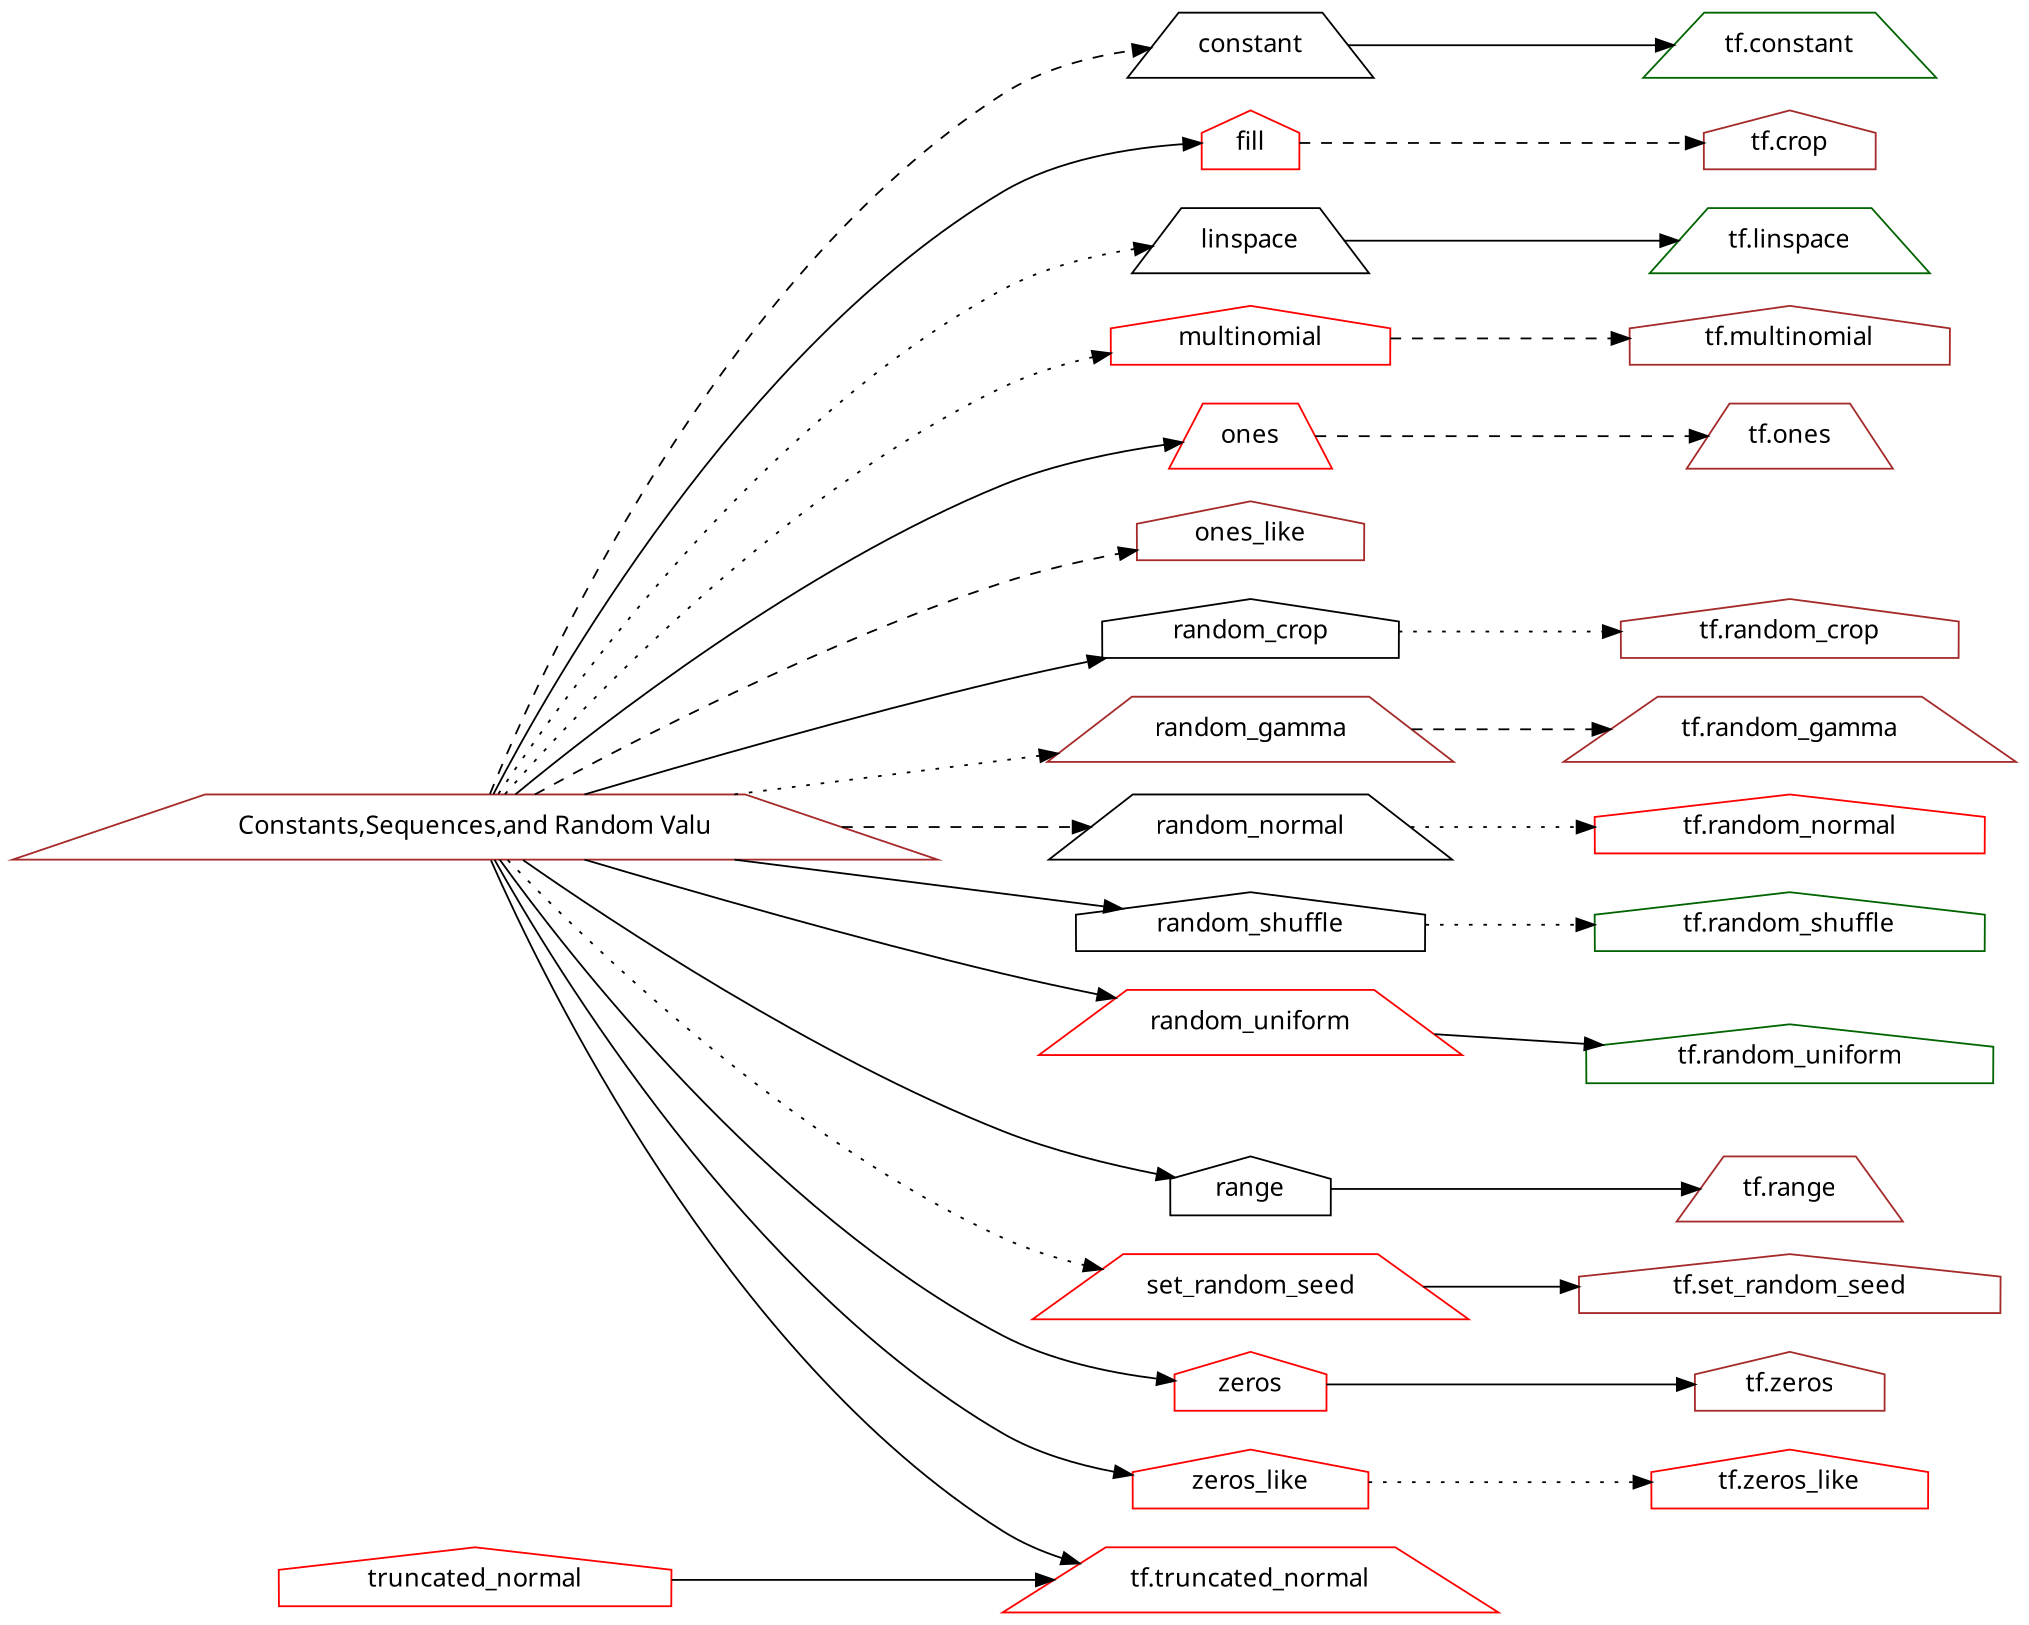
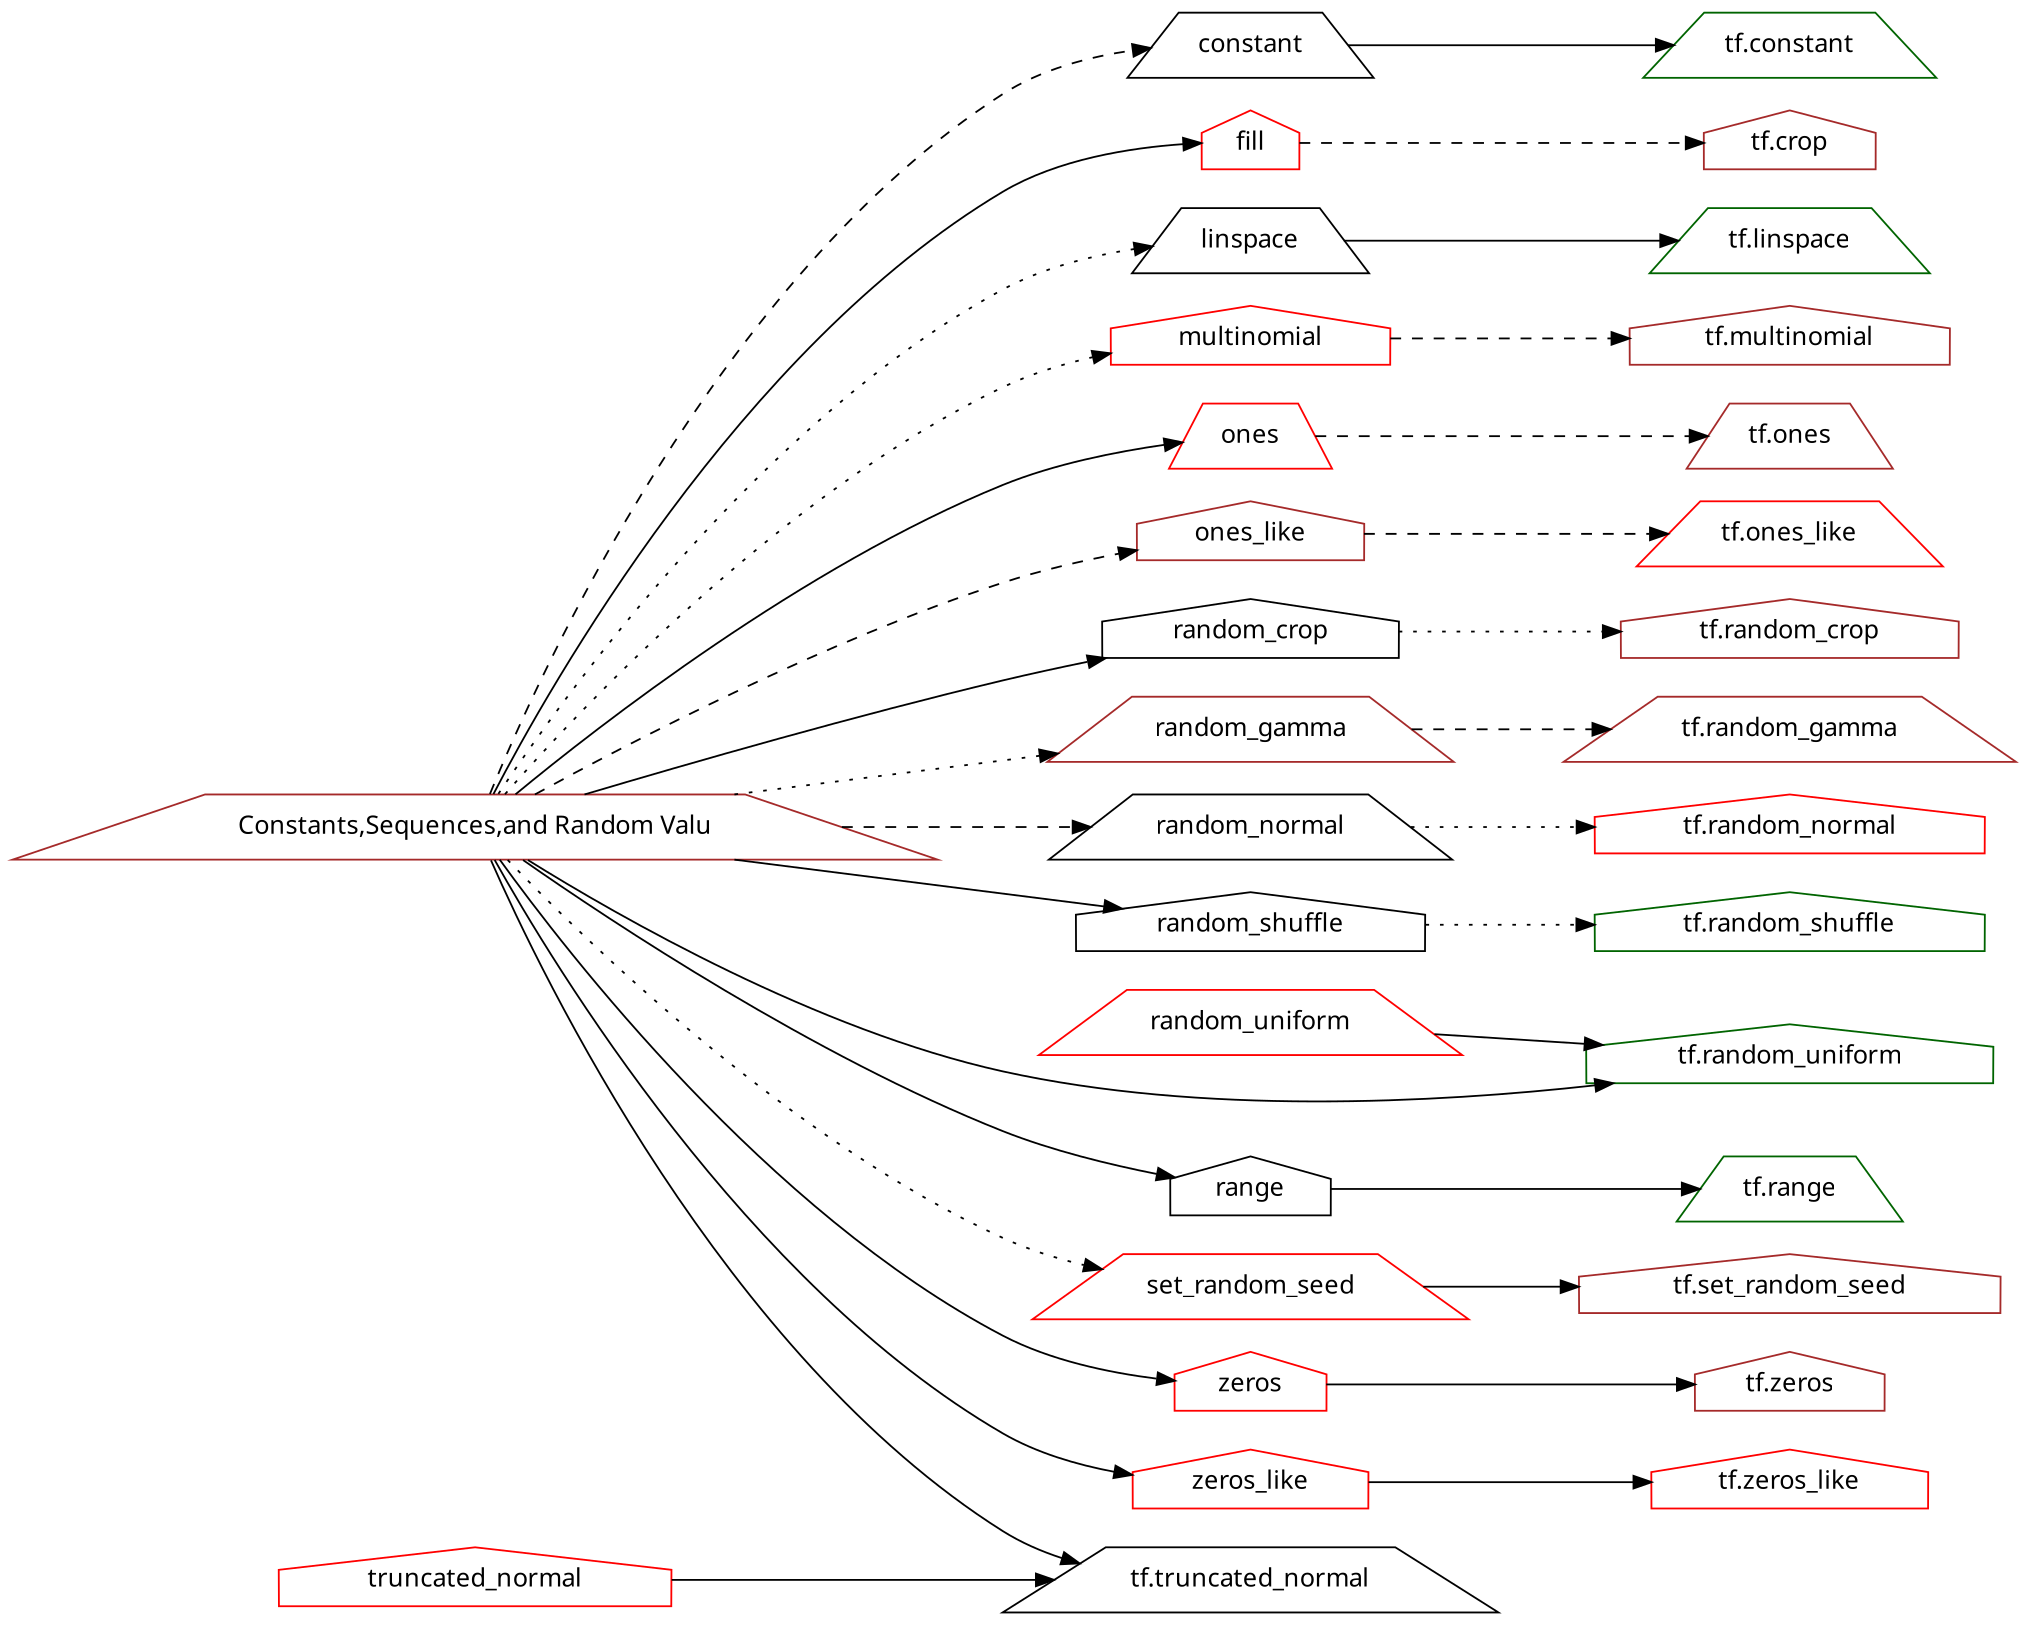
  digraph {
    fontname="Noto Sans"
    rankdir=LR
    node [color=red fontname="Noto Sans" shape=house]
    edge [fontname="Noto Sans" style=solid]
    "Constants,Sequences,and Random Valu" [color=brown shape=trapezium]
    constant [color=black shape=trapezium]
    fill
    linspace [color=black shape=trapezium]
    multinomial
    ones [shape=trapezium]
    ones_like [color=brown]
    random_crop [color=black]
    random_gamma [color=brown shape=trapezium]
    random_normal [color=black shape=trapezium]
    random_shuffle [color=black]
    random_uniform [shape=trapezium]
    range [color=black]
    set_random_seed [shape=trapezium]
    zeros
    zeros_like
-   "tf.truncated_normal" [shape=trapezium]
+   "tf.truncated_normal" [color=black shape=trapezium]
    "tf.constant" [color=darkgreen shape=trapezium]
    n19 [color=brown label="tf.crop"]
    "tf.linspace" [color=darkgreen shape=trapezium]
    "tf.multinomial" [color=brown]
    "tf.ones" [color=brown shape=trapezium]
+   "tf.ones_like" [shape=trapezium]
    "tf.random_crop" [color=brown]
    "tf.random_gamma" [color=brown shape=trapezium]
    "tf.random_normal"
    "tf.random_shuffle" [color=darkgreen]
    "tf.random_uniform" [color=darkgreen]
-   "tf.range" [color=brown shape=trapezium]
+   "tf.range" [color=darkgreen shape=trapezium]
    "tf.set_random_seed" [color=brown]
    truncated_normal
    "tf.zeros" [color=brown]
    "tf.zeros_like"
    "Constants,Sequences,and Random Valu" -> constant [style=dashed]
    "Constants,Sequences,and Random Valu" -> fill
    "Constants,Sequences,and Random Valu" -> linspace [style=dotted]
    "Constants,Sequences,and Random Valu" -> multinomial [style=dotted]
    "Constants,Sequences,and Random Valu" -> ones
    "Constants,Sequences,and Random Valu" -> ones_like [style=dashed]
    "Constants,Sequences,and Random Valu" -> random_crop
    "Constants,Sequences,and Random Valu" -> random_gamma [style=dotted]
    "Constants,Sequences,and Random Valu" -> random_normal [style=dashed]
    "Constants,Sequences,and Random Valu" -> random_shuffle
-   "Constants,Sequences,and Random Valu" -> random_uniform
+   "Constants,Sequences,and Random Valu" -> "tf.random_uniform"
    "Constants,Sequences,and Random Valu" -> range
    "Constants,Sequences,and Random Valu" -> set_random_seed [style=dotted]
    "Constants,Sequences,and Random Valu" -> zeros
    "Constants,Sequences,and Random Valu" -> zeros_like
    "Constants,Sequences,and Random Valu" -> "tf.truncated_normal"
    constant -> "tf.constant"
    fill -> n19 [style=dashed]
    linspace -> "tf.linspace"
    multinomial -> "tf.multinomial" [style=dashed]
    ones -> "tf.ones" [style=dashed]
+   ones_like -> "tf.ones_like" [style=dashed]
    random_crop -> "tf.random_crop" [style=dotted]
    random_gamma -> "tf.random_gamma" [style=dashed]
    random_normal -> "tf.random_normal" [style=dotted]
    random_shuffle -> "tf.random_shuffle" [style=dotted]
    random_uniform -> "tf.random_uniform"
    range -> "tf.range"
    set_random_seed -> "tf.set_random_seed"
    zeros -> "tf.zeros"
-   zeros_like -> "tf.zeros_like" [style=dotted]
+   zeros_like -> "tf.zeros_like"
    truncated_normal -> "tf.truncated_normal"
  }
